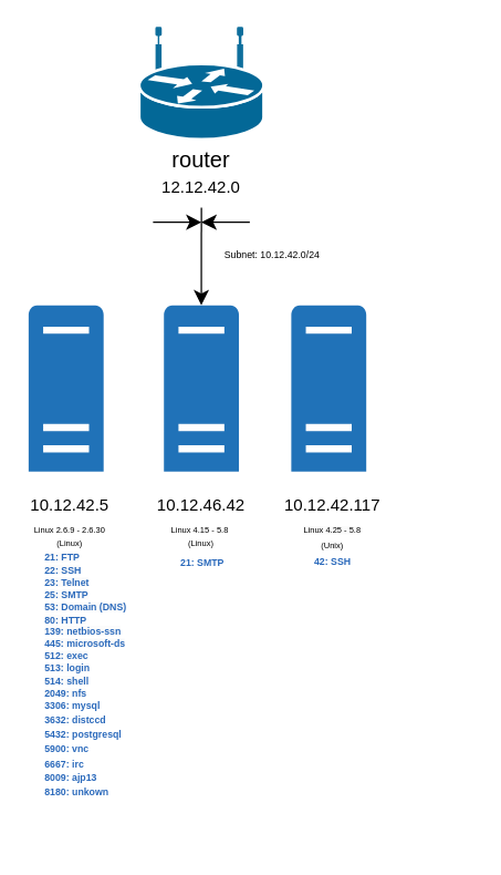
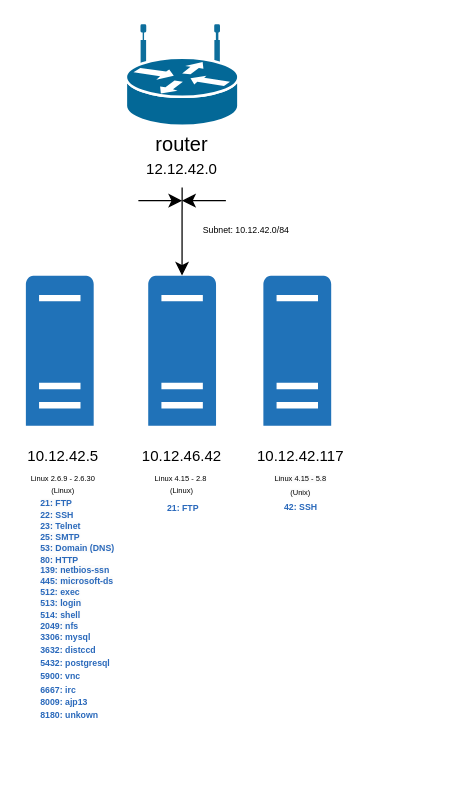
  <mxCell id="0" />
  <mxCell id="1" parent="0" />
  <mxCell id="2" value="" style="group" vertex="1" connectable="0" parent="1"><mxGeometry x="20" y="130" width="320" height="480" as="geometry" /></mxCell>
  <mxCell id="3" value="" style="group" vertex="1" connectable="0" parent="2"><mxGeometry width="320" height="480" as="geometry" /></mxCell>
  <mxCell id="4" value="" style="group" vertex="1" connectable="0" parent="3"><mxGeometry width="320" height="215" as="geometry" /></mxCell>
  <mxCell id="5" value="" style="sketch=0;pointerEvents=1;shadow=0;dashed=0;html=1;strokeColor=none;labelPosition=center;verticalLabelPosition=bottom;verticalAlign=top;outlineConnect=0;align=center;shape=mxgraph.office.servers.physical_host;fillColor=#2072B8;" vertex="1" parent="4"><mxGeometry x="97.88" y="90" width="54.25" height="120" as="geometry" /></mxCell>
  <mxCell id="6" value="" style="sketch=0;pointerEvents=1;shadow=0;dashed=0;html=1;strokeColor=none;labelPosition=center;verticalLabelPosition=bottom;verticalAlign=top;outlineConnect=0;align=center;shape=mxgraph.office.servers.physical_host;fillColor=#2072B8;" vertex="1" parent="4"><mxGeometry y="90" width="54.25" height="120" as="geometry" /></mxCell>
  <mxCell id="7" value="" style="sketch=0;pointerEvents=1;shadow=0;dashed=0;html=1;strokeColor=none;labelPosition=center;verticalLabelPosition=bottom;verticalAlign=top;outlineConnect=0;align=center;shape=mxgraph.office.servers.physical_host;fillColor=#2072B8;" vertex="1" parent="4"><mxGeometry x="190" y="90" width="54.25" height="120" as="geometry" /></mxCell>
  <mxCell id="8" value="" style="group" vertex="1" connectable="0" parent="4"><mxGeometry x="90" width="70" height="90" as="geometry" /></mxCell>
  <mxCell id="9" value="" style="endArrow=classic;html=1;rounded=0;fontSize=12;startSize=8;endSize=8;curved=1;" edge="1" parent="8"><mxGeometry width="50" height="50" relative="1" as="geometry"><mxPoint x="35" as="sourcePoint" /><mxPoint x="34.94" y="90" as="targetPoint" /></mxGeometry></mxCell>
  <mxCell id="10" value="&amp;nbsp; &amp;nbsp; &amp;nbsp;&lt;div&gt;&amp;nbsp; &amp;nbsp; &amp;nbsp; &amp;nbsp;&amp;nbsp;&lt;/div&gt;" style="edgeLabel;html=1;align=center;verticalAlign=middle;resizable=0;points=[];fontSize=12;" vertex="1" connectable="0" parent="9"><mxGeometry x="-0.894" y="-2" relative="1" as="geometry"><mxPoint as="offset" /></mxGeometry></mxCell>
  <mxCell id="11" value="" style="endArrow=classic;html=1;rounded=0;fontSize=12;startSize=8;endSize=8;curved=1;entryX=0.5;entryY=1;entryDx=0;entryDy=0;" edge="1" parent="8"><mxGeometry width="50" height="50" relative="1" as="geometry"><mxPoint y="30" as="sourcePoint" /><mxPoint x="35" y="30" as="targetPoint" /></mxGeometry></mxCell>
  <mxCell id="12" value="" style="endArrow=classic;html=1;rounded=0;fontSize=12;startSize=8;endSize=8;curved=1;" edge="1" parent="8"><mxGeometry width="50" height="50" relative="1" as="geometry"><mxPoint x="70" y="30" as="sourcePoint" /><mxPoint x="35" y="30" as="targetPoint" /></mxGeometry></mxCell>
- <mxCell id="13" value="&lt;font style=&quot;font-size: 7px;&quot;&gt;Subnet: 10.12.42.0/24&lt;/font&gt;" style="text;strokeColor=none;fillColor=none;html=1;align=left;verticalAlign=middle;whiteSpace=wrap;rounded=0;fontSize=16;" vertex="1" parent="4"><mxGeometry x="140" y="20" width="80" height="60" as="geometry" /></mxCell>
+ <mxCell id="13" value="&lt;font style=&quot;font-size: 7px;&quot;&gt;Subnet: 10.12.42.0/84&lt;/font&gt;" style="text;strokeColor=none;fillColor=none;html=1;align=left;verticalAlign=middle;whiteSpace=wrap;rounded=0;fontSize=16;" vertex="1" parent="4"><mxGeometry x="140" y="20" width="80" height="60" as="geometry" /></mxCell>
  <mxCell id="14" value="10.12.42.5" style="text;html=1;align=center;verticalAlign=middle;whiteSpace=wrap;rounded=0;" vertex="1" parent="3"><mxGeometry y="220" width="60" height="30" as="geometry" /></mxCell>
  <mxCell id="15" value="10.12.46.42" style="text;html=1;align=center;verticalAlign=middle;whiteSpace=wrap;rounded=0;" vertex="1" parent="3"><mxGeometry x="95.01" y="220" width="60" height="30" as="geometry" /></mxCell>
  <mxCell id="16" value="10.12.42.117" style="text;html=1;align=center;verticalAlign=middle;whiteSpace=wrap;rounded=0;" vertex="1" parent="3"><mxGeometry x="190" y="220" width="60" height="30" as="geometry" /></mxCell>
  <mxCell id="17" value="&lt;div style=&quot;line-height: 70%;&quot;&gt;&lt;font style=&quot;font-size: 6px; line-height: 70%;&quot;&gt;Linux 2.6.9 - 2.6.30 (L&lt;/font&gt;&lt;span style=&quot;font-size: 6px; background-color: transparent; color: light-dark(rgb(0, 0, 0), rgb(255, 255, 255)); line-height: 70%;&quot;&gt;inux)&lt;/span&gt;&lt;/div&gt;" style="text;html=1;align=center;verticalAlign=middle;whiteSpace=wrap;rounded=0;" vertex="1" parent="3"><mxGeometry y="230" width="60" height="50" as="geometry" /></mxCell>
- <mxCell id="18" value="&lt;div style=&quot;line-height: 70%;&quot;&gt;&lt;span style=&quot;font-size: 6px; line-height: 70%;&quot;&gt;Linux 4.15 - 5.8&amp;nbsp;&lt;/span&gt;&lt;/div&gt;&lt;div style=&quot;line-height: 70%;&quot;&gt;&lt;span style=&quot;font-size: 6px; background-color: transparent; color: light-dark(rgb(0, 0, 0), rgb(255, 255, 255)); line-height: 70%;&quot;&gt;(Linux)&lt;/span&gt;&lt;/div&gt;" style="text;html=1;align=center;verticalAlign=middle;whiteSpace=wrap;rounded=0;" vertex="1" parent="3"><mxGeometry x="95" y="240" width="60" height="30" as="geometry" /></mxCell>
- <mxCell id="19" value="&lt;b style=&quot;color: rgb(42, 105, 187); font-size: 7px;&quot;&gt;21: SMTP&lt;/b&gt;" style="text;html=1;align=center;verticalAlign=middle;whiteSpace=wrap;rounded=0;strokeWidth=3;" vertex="1" parent="3"><mxGeometry x="92.12" y="260" width="67.88" height="30" as="geometry" /></mxCell>
+ <mxCell id="18" value="&lt;div style=&quot;line-height: 70%;&quot;&gt;&lt;span style=&quot;font-size: 6px; line-height: 70%;&quot;&gt;Linux 4.15 - 2.8&amp;nbsp;&lt;/span&gt;&lt;/div&gt;&lt;div style=&quot;line-height: 70%;&quot;&gt;&lt;span style=&quot;font-size: 6px; background-color: transparent; color: light-dark(rgb(0, 0, 0), rgb(255, 255, 255)); line-height: 70%;&quot;&gt;(Linux)&lt;/span&gt;&lt;/div&gt;" style="text;html=1;align=center;verticalAlign=middle;whiteSpace=wrap;rounded=0;" vertex="1" parent="3"><mxGeometry x="95" y="240" width="60" height="30" as="geometry" /></mxCell>
+ <mxCell id="19" value="&lt;b style=&quot;color: rgb(42, 105, 187); font-size: 7px;&quot;&gt;21: FTP&lt;/b&gt;" style="text;html=1;align=center;verticalAlign=middle;whiteSpace=wrap;rounded=0;strokeWidth=3;" vertex="1" parent="3"><mxGeometry x="92.12" y="260" width="67.88" height="30" as="geometry" /></mxCell>
  <mxCell id="20" value="&lt;div style=&quot;line-height: 70%;&quot;&gt;&lt;b style=&quot;forced-color-adjust: none; font-family: Helvetica; font-style: normal; font-variant-ligatures: normal; font-variant-caps: normal; letter-spacing: normal; orphans: 2; text-align: center; text-indent: 0px; text-transform: none; widows: 2; word-spacing: 0px; -webkit-text-stroke-width: 0px; white-space: normal; background-color: rgb(251, 251, 251); text-decoration-thickness: initial; text-decoration-style: initial; text-decoration-color: initial; color: light-dark(rgb(42, 105, 187), rgb(106, 160, 231)); font-size: 7px; line-height: 70%;&quot;&gt;21: FTP&lt;/b&gt;&lt;div&gt;&lt;b style=&quot;forced-color-adjust: none; font-family: Helvetica; font-style: normal; font-variant-ligatures: normal; font-variant-caps: normal; letter-spacing: normal; orphans: 2; text-align: center; text-indent: 0px; text-transform: none; widows: 2; word-spacing: 0px; -webkit-text-stroke-width: 0px; white-space: normal; background-color: rgb(251, 251, 251); text-decoration-thickness: initial; text-decoration-style: initial; text-decoration-color: initial; color: light-dark(rgb(42, 105, 187), rgb(106, 160, 231)); font-size: 7px; line-height: 70%;&quot;&gt;22: SSH&lt;/b&gt;&lt;/div&gt;&lt;div&gt;&lt;b style=&quot;forced-color-adjust: none; font-family: Helvetica; font-style: normal; font-variant-ligatures: normal; font-variant-caps: normal; letter-spacing: normal; orphans: 2; text-align: center; text-indent: 0px; text-transform: none; widows: 2; word-spacing: 0px; -webkit-text-stroke-width: 0px; white-space: normal; background-color: rgb(251, 251, 251); text-decoration-thickness: initial; text-decoration-style: initial; text-decoration-color: initial; color: light-dark(rgb(42, 105, 187), rgb(106, 160, 231)); font-size: 7px; line-height: 70%;&quot;&gt;23: Telnet&lt;/b&gt;&lt;/div&gt;&lt;div&gt;&lt;b style=&quot;forced-color-adjust: none; font-family: Helvetica; font-style: normal; font-variant-ligatures: normal; font-variant-caps: normal; letter-spacing: normal; orphans: 2; text-align: center; text-indent: 0px; text-transform: none; widows: 2; word-spacing: 0px; -webkit-text-stroke-width: 0px; white-space: normal; background-color: rgb(251, 251, 251); text-decoration-thickness: initial; text-decoration-style: initial; text-decoration-color: initial; color: light-dark(rgb(42, 105, 187), rgb(106, 160, 231)); font-size: 7px; line-height: 70%;&quot;&gt;25: SMTP&lt;/b&gt;&lt;/div&gt;&lt;div&gt;&lt;b style=&quot;forced-color-adjust: none; font-family: Helvetica; font-style: normal; font-variant-ligatures: normal; font-variant-caps: normal; letter-spacing: normal; orphans: 2; text-align: center; text-indent: 0px; text-transform: none; widows: 2; word-spacing: 0px; -webkit-text-stroke-width: 0px; white-space: normal; background-color: rgb(251, 251, 251); text-decoration-thickness: initial; text-decoration-style: initial; text-decoration-color: initial; color: light-dark(rgb(42, 105, 187), rgb(106, 160, 231)); font-size: 7px; line-height: 70%;&quot;&gt;53: Domain (DNS)&lt;/b&gt;&lt;/div&gt;&lt;div&gt;&lt;b style=&quot;forced-color-adjust: none; font-family: Helvetica; font-style: normal; font-variant-ligatures: normal; font-variant-caps: normal; letter-spacing: normal; orphans: 2; text-align: center; text-indent: 0px; text-transform: none; widows: 2; word-spacing: 0px; -webkit-text-stroke-width: 0px; white-space: normal; background-color: rgb(251, 251, 251); text-decoration-thickness: initial; text-decoration-style: initial; text-decoration-color: initial; color: light-dark(rgb(42, 105, 187), rgb(106, 160, 231)); font-size: 7px; line-height: 70%;&quot;&gt;80: HTTP&lt;/b&gt;&lt;/div&gt;&lt;div&gt;&lt;b style=&quot;text-align: center; background-color: rgb(251, 251, 251); color: light-dark(rgb(42, 105, 187), rgb(106, 160, 231)); font-size: 7px; line-height: 70%;&quot;&gt;139: netbios-ssn&lt;/b&gt;&lt;/div&gt;&lt;div&gt;&lt;b style=&quot;forced-color-adjust: none; font-family: Helvetica; font-style: normal; font-variant-ligatures: normal; font-variant-caps: normal; letter-spacing: normal; orphans: 2; text-align: center; text-indent: 0px; text-transform: none; widows: 2; word-spacing: 0px; -webkit-text-stroke-width: 0px; white-space: normal; background-color: rgb(251, 251, 251); text-decoration-thickness: initial; text-decoration-style: initial; text-decoration-color: initial; color: light-dark(rgb(42, 105, 187), rgb(106, 160, 231)); font-size: 7px; line-height: 70%;&quot;&gt;445: microsoft-ds&lt;/b&gt;&lt;/div&gt;&lt;div&gt;&lt;b style=&quot;forced-color-adjust: none; font-family: Helvetica; font-style: normal; font-variant-ligatures: normal; font-variant-caps: normal; letter-spacing: normal; orphans: 2; text-align: center; text-indent: 0px; text-transform: none; widows: 2; word-spacing: 0px; -webkit-text-stroke-width: 0px; white-space: normal; background-color: rgb(251, 251, 251); text-decoration-thickness: initial; text-decoration-style: initial; text-decoration-color: initial; color: light-dark(rgb(42, 105, 187), rgb(106, 160, 231)); font-size: 7px; line-height: 70%;&quot;&gt;512: exec&lt;/b&gt;&lt;/div&gt;&lt;div&gt;&lt;b style=&quot;forced-color-adjust: none; font-family: Helvetica; font-style: normal; font-variant-ligatures: normal; font-variant-caps: normal; letter-spacing: normal; orphans: 2; text-align: center; text-indent: 0px; text-transform: none; widows: 2; word-spacing: 0px; -webkit-text-stroke-width: 0px; white-space: normal; background-color: rgb(251, 251, 251); text-decoration-thickness: initial; text-decoration-style: initial; text-decoration-color: initial; color: light-dark(rgb(42, 105, 187), rgb(106, 160, 231)); font-size: 7px; line-height: 70%;&quot;&gt;513: login&lt;/b&gt;&lt;/div&gt;&lt;div&gt;&lt;b style=&quot;forced-color-adjust: none; font-family: Helvetica; font-style: normal; font-variant-ligatures: normal; font-variant-caps: normal; letter-spacing: normal; orphans: 2; text-align: center; text-indent: 0px; text-transform: none; widows: 2; word-spacing: 0px; -webkit-text-stroke-width: 0px; white-space: normal; background-color: rgb(251, 251, 251); text-decoration-thickness: initial; text-decoration-style: initial; text-decoration-color: initial; color: light-dark(rgb(42, 105, 187), rgb(106, 160, 231)); font-size: 7px; line-height: 70%;&quot;&gt;514: shell&lt;/b&gt;&lt;/div&gt;&lt;div&gt;&lt;b style=&quot;forced-color-adjust: none; font-family: Helvetica; font-style: normal; font-variant-ligatures: normal; font-variant-caps: normal; letter-spacing: normal; orphans: 2; text-align: center; text-indent: 0px; text-transform: none; widows: 2; word-spacing: 0px; -webkit-text-stroke-width: 0px; white-space: normal; background-color: rgb(251, 251, 251); text-decoration-thickness: initial; text-decoration-style: initial; text-decoration-color: initial; color: light-dark(rgb(42, 105, 187), rgb(106, 160, 231)); font-size: 7px; line-height: 70%;&quot;&gt;2049:&amp;nbsp;nfs&lt;/b&gt;&lt;/div&gt;&lt;div&gt;&lt;b style=&quot;font-size: 7px; color: rgb(42, 105, 187); text-align: center; background-color: transparent;&quot;&gt;3306: mysq&lt;/b&gt;&lt;b style=&quot;background-color: transparent; font-size: 7px; color: rgb(42, 105, 187); text-align: center;&quot;&gt;l&lt;/b&gt;&lt;/div&gt;&lt;div&gt;&lt;b style=&quot;font-size: 7px; color: rgb(42, 105, 187); text-align: center; background-color: transparent;&quot;&gt;3632: distccd&lt;/b&gt;&lt;/div&gt;&lt;div&gt;&lt;span style=&quot;text-align: center; background-color: transparent;&quot;&gt;&lt;font color=&quot;#2a69bb&quot;&gt;&lt;span style=&quot;font-size: 7px;&quot;&gt;&lt;b&gt;5432: postgresql&lt;/b&gt;&lt;/span&gt;&lt;/font&gt;&lt;/span&gt;&lt;/div&gt;&lt;div&gt;&lt;span style=&quot;text-align: center; background-color: transparent;&quot;&gt;&lt;font color=&quot;#2a69bb&quot;&gt;&lt;span style=&quot;font-size: 7px;&quot;&gt;&lt;b&gt;5900: vnc&lt;/b&gt;&lt;/span&gt;&lt;/font&gt;&lt;/span&gt;&lt;/div&gt;&lt;div&gt;&lt;span style=&quot;text-align: center; background-color: transparent;&quot;&gt;&lt;font color=&quot;#2a69bb&quot;&gt;&lt;span style=&quot;font-size: 7px;&quot;&gt;&lt;b&gt;6667: irc&lt;/b&gt;&lt;/span&gt;&lt;/font&gt;&lt;/span&gt;&lt;/div&gt;&lt;div&gt;&lt;span style=&quot;text-align: center; background-color: transparent; color: light-dark(rgb(0, 0, 0), rgb(255, 255, 255)); font-size: 7px;&quot;&gt;&lt;font color=&quot;#2a69bb&quot;&gt;&lt;b&gt;8009: ajp13&lt;/b&gt;&lt;/font&gt;&lt;/span&gt;&lt;/div&gt;&lt;div&gt;&lt;span style=&quot;text-align: center; background-color: transparent;&quot;&gt;&lt;font color=&quot;#2a69bb&quot;&gt;&lt;span style=&quot;font-size: 7px;&quot;&gt;&lt;b&gt;8180: unkown&lt;/b&gt;&lt;/span&gt;&lt;/font&gt;&lt;/span&gt;&lt;/div&gt;&lt;/div&gt;" style="text;whiteSpace=wrap;html=1;" vertex="1" parent="3"><mxGeometry x="10" y="260" width="100" height="220" as="geometry" /></mxCell>
- <mxCell id="21" value="&lt;div style=&quot;line-height: 70%;&quot;&gt;&lt;span style=&quot;background-color: light-dark(rgb(251, 251, 251), rgb(21, 21, 21)); color: light-dark(rgb(0, 0, 0), rgb(237, 237, 237)); font-size: 6px;&quot;&gt;&lt;br&gt;&lt;/span&gt;&lt;/div&gt;&lt;div style=&quot;line-height: 70%;&quot;&gt;&lt;span style=&quot;background-color: light-dark(rgb(251, 251, 251), rgb(21, 21, 21)); color: light-dark(rgb(0, 0, 0), rgb(237, 237, 237)); font-size: 6px;&quot;&gt;Linux 4.25 - 5.8&lt;/span&gt;&lt;/div&gt;&lt;div style=&quot;line-height: 70%;&quot;&gt;&lt;div&gt;&lt;span style=&quot;color: rgb(0, 0, 0); font-family: Helvetica; font-size: 6px; font-style: normal; font-variant-ligatures: normal; font-variant-caps: normal; font-weight: 400; letter-spacing: normal; orphans: 2; text-indent: 0px; text-transform: none; widows: 2; word-spacing: 0px; -webkit-text-stroke-width: 0px; white-space: normal; background-color: rgb(251, 251, 251); text-decoration-thickness: initial; text-decoration-style: initial; text-decoration-color: initial; float: none; line-height: 70%; display: inline !important;&quot;&gt;(Unix)&lt;/span&gt;&lt;/div&gt;&lt;/div&gt;" style="text;whiteSpace=wrap;html=1;align=center;" vertex="1" parent="2"><mxGeometry x="190" y="230" width="60" height="40" as="geometry" /></mxCell>
+ <mxCell id="21" value="&lt;div style=&quot;line-height: 70%;&quot;&gt;&lt;span style=&quot;background-color: light-dark(rgb(251, 251, 251), rgb(21, 21, 21)); color: light-dark(rgb(0, 0, 0), rgb(237, 237, 237)); font-size: 6px;&quot;&gt;&lt;br&gt;&lt;/span&gt;&lt;/div&gt;&lt;div style=&quot;line-height: 70%;&quot;&gt;&lt;span style=&quot;background-color: light-dark(rgb(251, 251, 251), rgb(21, 21, 21)); color: light-dark(rgb(0, 0, 0), rgb(237, 237, 237)); font-size: 6px;&quot;&gt;Linux 4.15 - 5.8&lt;/span&gt;&lt;/div&gt;&lt;div style=&quot;line-height: 70%;&quot;&gt;&lt;div&gt;&lt;span style=&quot;color: rgb(0, 0, 0); font-family: Helvetica; font-size: 6px; font-style: normal; font-variant-ligatures: normal; font-variant-caps: normal; font-weight: 400; letter-spacing: normal; orphans: 2; text-indent: 0px; text-transform: none; widows: 2; word-spacing: 0px; -webkit-text-stroke-width: 0px; white-space: normal; background-color: rgb(251, 251, 251); text-decoration-thickness: initial; text-decoration-style: initial; text-decoration-color: initial; float: none; line-height: 70%; display: inline !important;&quot;&gt;(Unix)&lt;/span&gt;&lt;/div&gt;&lt;/div&gt;" style="text;whiteSpace=wrap;html=1;align=center;" vertex="1" parent="2"><mxGeometry x="190" y="230" width="60" height="40" as="geometry" /></mxCell>
  <mxCell id="22" value="&lt;div style=&quot;text-align: center;&quot;&gt;&lt;span style=&quot;background-color: transparent; font-size: 7px;&quot;&gt;&lt;font color=&quot;#2a69bb&quot;&gt;&lt;b&gt;42: SSH&lt;/b&gt;&lt;/font&gt;&lt;/span&gt;&lt;/div&gt;" style="text;whiteSpace=wrap;html=1;" vertex="1" parent="2"><mxGeometry x="205" y="260" width="60" height="40" as="geometry" /></mxCell>
  <mxCell id="23" value="" style="group" vertex="1" connectable="0" parent="1"><mxGeometry x="100.01" y="20" width="90" height="130" as="geometry" /></mxCell>
  <mxCell id="24" value="" style="shape=mxgraph.cisco.routers.wireless_router;html=1;pointerEvents=1;dashed=0;fillColor=#036897;strokeColor=#ffffff;strokeWidth=2;verticalLabelPosition=bottom;verticalAlign=top;align=center;outlineConnect=0;" vertex="1" parent="23"><mxGeometry width="90" height="80" as="geometry" /></mxCell>
  <mxCell id="25" value="router" style="text;strokeColor=none;fillColor=none;html=1;align=center;verticalAlign=middle;whiteSpace=wrap;rounded=0;fontSize=16;" vertex="1" parent="23"><mxGeometry x="15" y="80" width="60" height="30" as="geometry" /></mxCell>
  <mxCell id="26" style="edgeStyle=none;curved=1;rounded=0;orthogonalLoop=1;jettySize=auto;html=1;entryX=0.5;entryY=1;entryDx=0;entryDy=0;fontSize=12;startSize=8;endSize=8;" edge="1" parent="23" source="25" target="25"><mxGeometry relative="1" as="geometry" /></mxCell>
  <mxCell id="27" value="12.12.42.0" style="text;html=1;align=center;verticalAlign=middle;whiteSpace=wrap;rounded=0;" vertex="1" parent="23"><mxGeometry x="15" y="100" width="60" height="30" as="geometry" /></mxCell>
